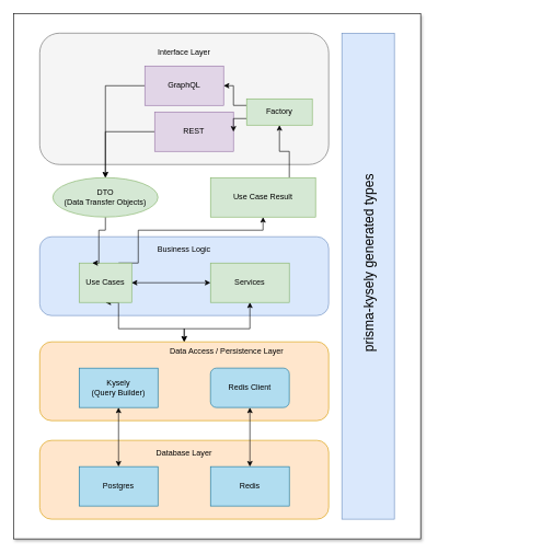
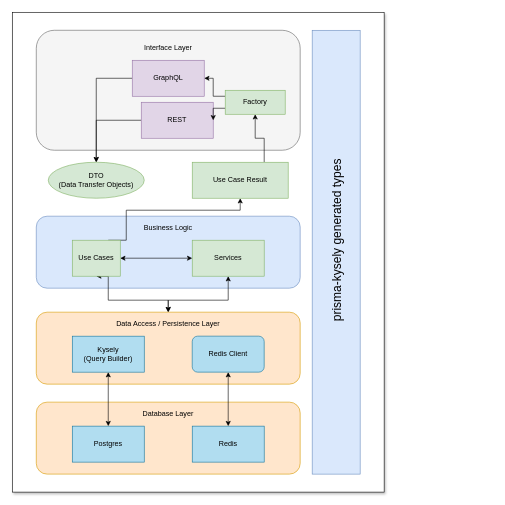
  <mxCell id="0" />
  <mxCell id="1" parent="0" />
  <mxCell id="2" value="" style="rounded=0;whiteSpace=wrap;html=1;fontSize=20;glass=0;shadow=1;sketch=0;" parent="1" vertex="1"><mxGeometry x="20" y="20" width="620" height="800" as="geometry" /></mxCell>
  <mxCell id="3" value="" style="rounded=1;whiteSpace=wrap;html=1;fillColor=#ffe6cc;strokeColor=#d79b00;" parent="1" vertex="1"><mxGeometry x="60" y="670" width="440" height="120" as="geometry" /></mxCell>
  <mxCell id="4" value="" style="rounded=1;whiteSpace=wrap;html=1;fillColor=#dae8fc;strokeColor=#6c8ebf;" parent="1" vertex="1"><mxGeometry x="60" y="360" width="440" height="120" as="geometry" /></mxCell>
  <mxCell id="5" value="" style="rounded=1;whiteSpace=wrap;html=1;fillColor=#f5f5f5;strokeColor=#666666;fontColor=#333333;" parent="1" vertex="1"><mxGeometry x="60" y="50" width="440" height="200" as="geometry" /></mxCell>
  <mxCell id="6" style="edgeStyle=orthogonalEdgeStyle;rounded=0;orthogonalLoop=1;jettySize=auto;html=1;exitX=0;exitY=0.5;exitDx=0;exitDy=0;entryX=0.5;entryY=0;entryDx=0;entryDy=0;startArrow=none;startFill=0;fontSize=20;" parent="1" source="7" target="18" edge="1"><mxGeometry relative="1" as="geometry" /></mxCell>
  <mxCell id="7" value="REST" style="rounded=0;whiteSpace=wrap;html=1;fillColor=#e1d5e7;strokeColor=#9673a6;" parent="1" vertex="1"><mxGeometry x="235" y="170" width="120" height="60" as="geometry" /></mxCell>
  <mxCell id="8" style="edgeStyle=orthogonalEdgeStyle;rounded=0;orthogonalLoop=1;jettySize=auto;html=1;exitX=0;exitY=0.5;exitDx=0;exitDy=0;entryX=0.5;entryY=0;entryDx=0;entryDy=0;startArrow=none;startFill=0;fontSize=20;" parent="1" source="9" target="18" edge="1"><mxGeometry relative="1" as="geometry" /></mxCell>
  <mxCell id="9" value="GraphQL" style="rounded=0;whiteSpace=wrap;html=1;fillColor=#e1d5e7;strokeColor=#9673a6;" parent="1" vertex="1"><mxGeometry x="220" y="100" width="120" height="60" as="geometry" /></mxCell>
  <mxCell id="10" value="Interface Layer" style="text;html=1;strokeColor=none;fillColor=none;align=center;verticalAlign=middle;whiteSpace=wrap;rounded=0;" parent="1" vertex="1"><mxGeometry x="230" y="70" width="100" height="20" as="geometry" /></mxCell>
  <mxCell id="11" style="edgeStyle=orthogonalEdgeStyle;rounded=0;orthogonalLoop=1;jettySize=auto;html=1;exitX=0.5;exitY=1;exitDx=0;exitDy=0;entryX=0.5;entryY=0;entryDx=0;entryDy=0;startArrow=classic;startFill=1;" parent="1" source="13" target="20" edge="1"><mxGeometry relative="1" as="geometry"><Array as="points"><mxPoint x="180" y="500" /><mxPoint x="280" y="500" /></Array></mxGeometry></mxCell>
  <mxCell id="12" style="edgeStyle=orthogonalEdgeStyle;rounded=0;orthogonalLoop=1;jettySize=auto;html=1;exitX=0.75;exitY=0;exitDx=0;exitDy=0;entryX=0.5;entryY=1;entryDx=0;entryDy=0;startArrow=none;startFill=0;fontSize=20;" parent="1" source="13" target="32" edge="1"><mxGeometry relative="1" as="geometry"><Array as="points"><mxPoint x="210" y="350" /><mxPoint x="400" y="350" /></Array></mxGeometry></mxCell>
  <mxCell id="13" value="Use Cases" style="rounded=0;whiteSpace=wrap;html=1;fillColor=#d5e8d4;strokeColor=#82b366;" parent="1" vertex="1"><mxGeometry x="120" y="400" width="80" height="60" as="geometry" /></mxCell>
  <mxCell id="14" style="edgeStyle=orthogonalEdgeStyle;rounded=0;orthogonalLoop=1;jettySize=auto;html=1;exitX=0;exitY=0.5;exitDx=0;exitDy=0;entryX=1;entryY=0.5;entryDx=0;entryDy=0;startArrow=classic;startFill=1;" parent="1" source="16" target="13" edge="1"><mxGeometry relative="1" as="geometry" /></mxCell>
  <mxCell id="15" style="edgeStyle=orthogonalEdgeStyle;rounded=0;orthogonalLoop=1;jettySize=auto;html=1;exitX=0.5;exitY=1;exitDx=0;exitDy=0;entryX=0.5;entryY=0;entryDx=0;entryDy=0;startArrow=classic;startFill=1;" parent="1" source="16" target="20" edge="1"><mxGeometry relative="1" as="geometry"><Array as="points"><mxPoint x="380" y="500" /><mxPoint x="280" y="500" /></Array></mxGeometry></mxCell>
  <mxCell id="16" value="Services" style="rounded=0;whiteSpace=wrap;html=1;fillColor=#d5e8d4;strokeColor=#82b366;" parent="1" vertex="1"><mxGeometry x="320" y="400" width="120" height="60" as="geometry" /></mxCell>
- <mxCell id="17" style="edgeStyle=orthogonalEdgeStyle;rounded=0;orthogonalLoop=1;jettySize=auto;html=1;exitX=0.5;exitY=1;exitDx=0;exitDy=0;entryX=0.25;entryY=0;entryDx=0;entryDy=0;" parent="1" source="18" target="13" edge="1"><mxGeometry relative="1" as="geometry"><Array as="points"><mxPoint x="160" y="350" /><mxPoint x="150" y="350" /></Array></mxGeometry></mxCell>
  <mxCell id="18" value="DTO &lt;br&gt;(Data Transfer Objects)" style="ellipse;whiteSpace=wrap;html=1;fillColor=#d5e8d4;strokeColor=#82b366;" parent="1" vertex="1"><mxGeometry x="80" y="270" width="160" height="60" as="geometry" /></mxCell>
  <mxCell id="19" value="Business Logic" style="text;html=1;strokeColor=none;fillColor=none;align=center;verticalAlign=middle;whiteSpace=wrap;rounded=0;" parent="1" vertex="1"><mxGeometry x="220" y="370" width="120" height="20" as="geometry" /></mxCell>
  <mxCell id="20" value="" style="rounded=1;whiteSpace=wrap;html=1;fillColor=#ffe6cc;strokeColor=#d79b00;" parent="1" vertex="1"><mxGeometry x="60" y="520" width="440" height="120" as="geometry" /></mxCell>
  <mxCell id="21" style="edgeStyle=orthogonalEdgeStyle;rounded=0;orthogonalLoop=1;jettySize=auto;html=1;exitX=0.5;exitY=1;exitDx=0;exitDy=0;entryX=0.5;entryY=0;entryDx=0;entryDy=0;startArrow=classic;startFill=1;" parent="1" source="22" target="26" edge="1"><mxGeometry relative="1" as="geometry" /></mxCell>
  <mxCell id="22" value="Kysely&lt;br&gt;(Query Builder)" style="rounded=0;whiteSpace=wrap;html=1;fillColor=#b1ddf0;strokeColor=#10739e;" parent="1" vertex="1"><mxGeometry x="120" y="560" width="120" height="60" as="geometry" /></mxCell>
- <mxCell id="23" value="Data Access / Persistence Layer" style="text;html=1;strokeColor=none;fillColor=none;align=center;verticalAlign=middle;whiteSpace=wrap;rounded=0;" parent="1" vertex="1"><mxGeometry x="235" y="525" width="220" height="20" as="geometry" /></mxCell>
+ <mxCell id="23" value="Data Access / Persistence Layer" style="text;html=1;strokeColor=none;fillColor=none;align=center;verticalAlign=middle;whiteSpace=wrap;rounded=0;" parent="1" vertex="1"><mxGeometry x="170" y="530" width="220" height="20" as="geometry" /></mxCell>
  <mxCell id="24" style="edgeStyle=orthogonalEdgeStyle;rounded=0;orthogonalLoop=1;jettySize=auto;html=1;exitX=0.5;exitY=1;exitDx=0;exitDy=0;entryX=0.5;entryY=0;entryDx=0;entryDy=0;startArrow=classic;startFill=1;" parent="1" source="25" target="28" edge="1"><mxGeometry relative="1" as="geometry" /></mxCell>
  <mxCell id="25" value="Redis Client" style="whiteSpace=wrap;html=1;fillColor=#b1ddf0;strokeColor=#10739e;rounded=1;" parent="1" vertex="1"><mxGeometry x="320" y="560" width="120" height="60" as="geometry" /></mxCell>
  <mxCell id="26" value="Postgres" style="rounded=0;whiteSpace=wrap;html=1;fillColor=#b1ddf0;strokeColor=#10739e;" parent="1" vertex="1"><mxGeometry x="120" y="710" width="120" height="60" as="geometry" /></mxCell>
  <mxCell id="27" value="Database Layer" style="text;html=1;strokeColor=none;fillColor=none;align=center;verticalAlign=middle;whiteSpace=wrap;rounded=0;" parent="1" vertex="1"><mxGeometry x="220" y="680" width="120" height="20" as="geometry" /></mxCell>
  <mxCell id="28" value="Redis" style="rounded=0;whiteSpace=wrap;html=1;fillColor=#b1ddf0;strokeColor=#10739e;" parent="1" vertex="1"><mxGeometry x="320" y="710" width="120" height="60" as="geometry" /></mxCell>
  <mxCell id="29" value="" style="rounded=0;whiteSpace=wrap;html=1;fillColor=#dae8fc;strokeColor=#6c8ebf;" parent="1" vertex="1"><mxGeometry x="520" y="50" width="80" height="740" as="geometry" /></mxCell>
  <mxCell id="30" value="prisma-kysely generated types" style="text;html=1;strokeColor=none;fillColor=none;align=center;verticalAlign=middle;whiteSpace=wrap;rounded=0;rotation=270;fontSize=20;" parent="1" vertex="1"><mxGeometry x="300" y="390" width="520" height="20" as="geometry" /></mxCell>
  <mxCell id="31" style="edgeStyle=orthogonalEdgeStyle;rounded=0;orthogonalLoop=1;jettySize=auto;html=1;exitX=0.75;exitY=0;exitDx=0;exitDy=0;entryX=0.5;entryY=1;entryDx=0;entryDy=0;startArrow=none;startFill=0;fontSize=20;" parent="1" source="32" target="35" edge="1"><mxGeometry relative="1" as="geometry" /></mxCell>
  <mxCell id="32" value="Use Case Result" style="rounded=0;whiteSpace=wrap;html=1;fillColor=#d5e8d4;strokeColor=#82b366;" parent="1" vertex="1"><mxGeometry x="320" y="270" width="160" height="60" as="geometry" /></mxCell>
  <mxCell id="33" style="edgeStyle=orthogonalEdgeStyle;rounded=0;orthogonalLoop=1;jettySize=auto;html=1;exitX=0;exitY=0.25;exitDx=0;exitDy=0;entryX=1;entryY=0.5;entryDx=0;entryDy=0;startArrow=none;startFill=0;fontSize=20;" parent="1" source="35" target="9" edge="1"><mxGeometry relative="1" as="geometry" /></mxCell>
  <mxCell id="34" style="edgeStyle=orthogonalEdgeStyle;rounded=0;orthogonalLoop=1;jettySize=auto;html=1;exitX=0;exitY=0.75;exitDx=0;exitDy=0;entryX=1;entryY=0.5;entryDx=0;entryDy=0;startArrow=none;startFill=0;fontSize=20;" parent="1" source="35" target="7" edge="1"><mxGeometry relative="1" as="geometry" /></mxCell>
  <mxCell id="35" value="Factory" style="rounded=0;whiteSpace=wrap;html=1;fillColor=#d5e8d4;strokeColor=#82b366;" parent="1" vertex="1"><mxGeometry x="375" y="150" width="100" height="40" as="geometry" /></mxCell>
